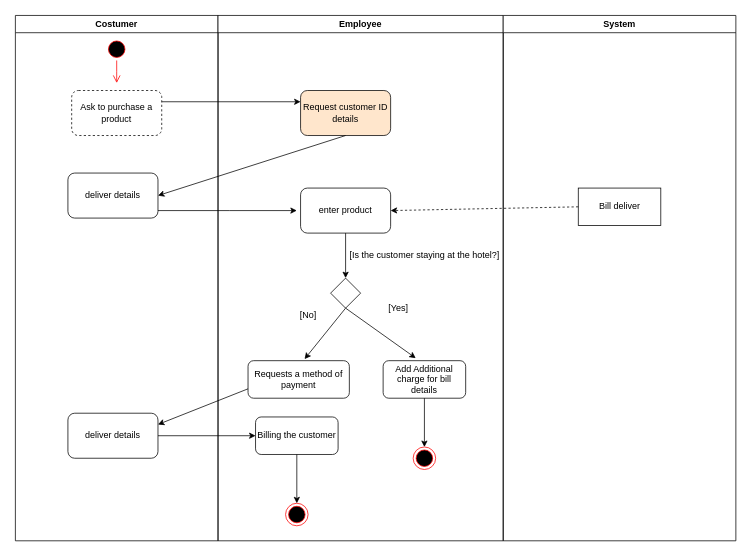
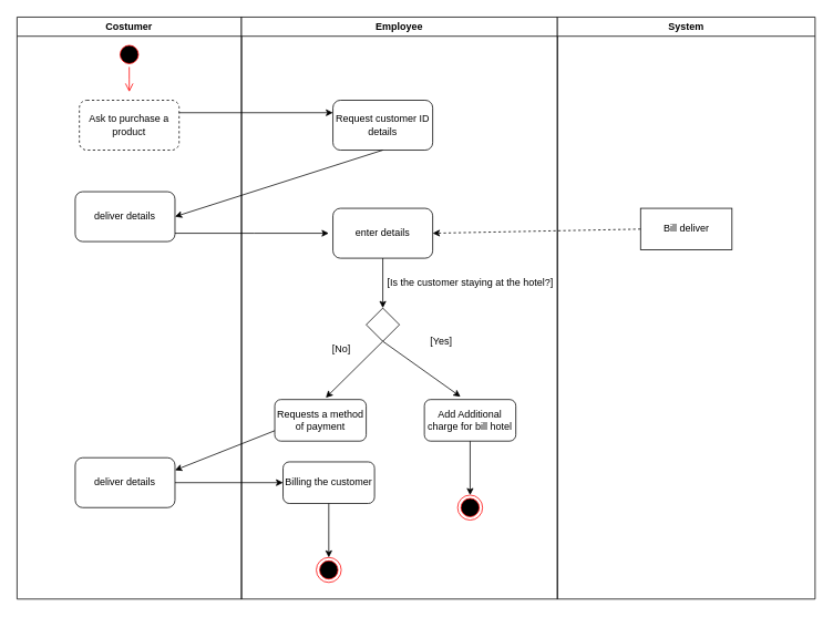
  <mxCell id="0" />
  <mxCell id="1" parent="0" />
  <mxCell id="2" value="Costumer" style="swimlane;" parent="1" vertex="1"><mxGeometry x="20" y="20" width="270" height="700" as="geometry" /></mxCell>
  <mxCell id="3" value="" style="ellipse;html=1;shape=startState;fillColor=#000000;strokeColor=#ff0000;" parent="2" vertex="1"><mxGeometry x="120" y="30" width="30" height="30" as="geometry" /></mxCell>
  <mxCell id="4" value="" style="edgeStyle=orthogonalEdgeStyle;html=1;verticalAlign=bottom;endArrow=open;endSize=8;strokeColor=#ff0000;rounded=0;" parent="2" source="3" edge="1"><mxGeometry relative="1" as="geometry"><mxPoint x="135" y="90" as="targetPoint" /></mxGeometry></mxCell>
  <mxCell id="5" value="Ask to purchase a product" style="rounded=1;whiteSpace=wrap;html=1;dashed=1;" parent="2" vertex="1"><mxGeometry x="75" y="100" width="120" height="60" as="geometry" /></mxCell>
  <mxCell id="6" value="deliver details" style="rounded=1;whiteSpace=wrap;html=1;" parent="2" vertex="1"><mxGeometry x="70" y="210" width="120" height="60" as="geometry" /></mxCell>
  <mxCell id="7" value="deliver details" style="rounded=1;whiteSpace=wrap;html=1;" parent="2" vertex="1"><mxGeometry x="70" y="530" width="120" height="60" as="geometry" /></mxCell>
  <mxCell id="8" value="Employee" style="swimlane;startSize=23;" parent="1" vertex="1"><mxGeometry x="290" y="20" width="380" height="700" as="geometry" /></mxCell>
- <mxCell id="9" value="Request customer ID details" style="rounded=1;whiteSpace=wrap;html=1;fillColor=#ffe6cc;" parent="8" vertex="1"><mxGeometry x="110" y="100" width="120" height="60" as="geometry" /></mxCell>
+ <mxCell id="9" value="Request customer ID details" style="rounded=1;whiteSpace=wrap;html=1;" parent="8" vertex="1"><mxGeometry x="110" y="100" width="120" height="60" as="geometry" /></mxCell>
  <mxCell id="10" value="" style="endArrow=classic;html=1;rounded=0;fontSize=12;exitX=0.5;exitY=1;exitDx=0;exitDy=0;" parent="8" source="9" edge="1"><mxGeometry width="50" height="50" relative="1" as="geometry"><mxPoint x="167.8" y="190.0" as="sourcePoint" /><mxPoint x="-80" y="240" as="targetPoint" /></mxGeometry></mxCell>
  <mxCell id="11" value="" style="endArrow=classic;html=1;rounded=0;fontSize=12;entryX=0;entryY=0.25;entryDx=0;entryDy=0;exitX=1;exitY=0.25;exitDx=0;exitDy=0;" parent="8" edge="1"><mxGeometry width="50" height="50" relative="1" as="geometry"><mxPoint x="-80" y="260" as="sourcePoint" /><mxPoint x="105" y="260" as="targetPoint" /><Array as="points"><mxPoint x="15" y="260" /></Array></mxGeometry></mxCell>
- <mxCell id="12" value="enter product" style="rounded=1;whiteSpace=wrap;html=1;" parent="8" vertex="1"><mxGeometry x="110" y="230" width="120" height="60" as="geometry" /></mxCell>
+ <mxCell id="12" value="enter details" style="rounded=1;whiteSpace=wrap;html=1;" parent="8" vertex="1"><mxGeometry x="110" y="230" width="120" height="60" as="geometry" /></mxCell>
  <mxCell id="13" value="" style="endArrow=classic;html=1;rounded=0;fontSize=12;exitX=0.5;exitY=1;exitDx=0;exitDy=0;" parent="8" source="12" edge="1"><mxGeometry width="50" height="50" relative="1" as="geometry"><mxPoint x="-135" y="380" as="sourcePoint" /><mxPoint x="170" y="350" as="targetPoint" /></mxGeometry></mxCell>
  <mxCell id="14" value="" style="rhombus;whiteSpace=wrap;html=1;" parent="8" vertex="1"><mxGeometry x="150" y="350" width="40" height="40" as="geometry" /></mxCell>
  <mxCell id="15" value="" style="endArrow=classic;html=1;rounded=0;exitX=0.5;exitY=1;exitDx=0;exitDy=0;entryX=0.395;entryY=-0.068;entryDx=0;entryDy=0;entryPerimeter=0;" parent="8" source="14" target="22" edge="1"><mxGeometry width="50" height="50" relative="1" as="geometry"><mxPoint x="240" y="490" as="sourcePoint" /><mxPoint x="250" y="450" as="targetPoint" /></mxGeometry></mxCell>
  <mxCell id="16" value="" style="endArrow=classic;html=1;rounded=0;exitX=0.5;exitY=1;exitDx=0;exitDy=0;entryX=0.558;entryY=-0.043;entryDx=0;entryDy=0;entryPerimeter=0;" parent="8" source="14" target="17" edge="1"><mxGeometry width="50" height="50" relative="1" as="geometry"><mxPoint x="90" y="490" as="sourcePoint" /><mxPoint x="100" y="450" as="targetPoint" /></mxGeometry></mxCell>
- <mxCell id="17" value="Requests a method of payment" style="rounded=1;whiteSpace=wrap;html=1;" parent="8" vertex="1"><mxGeometry x="40" y="460" width="135" height="50" as="geometry" /></mxCell>
+ <mxCell id="17" value="Requests a method of payment" style="rounded=1;whiteSpace=wrap;html=1;" parent="8" vertex="1"><mxGeometry x="40" y="460" width="110" height="50" as="geometry" /></mxCell>
  <mxCell id="18" value="[Is the customer staying at the hotel?]" style="text;html=1;align=center;verticalAlign=middle;resizable=0;points=[];autosize=1;strokeColor=none;fillColor=none;" parent="8" vertex="1"><mxGeometry x="170" y="310" width="210" height="20" as="geometry" /></mxCell>
  <mxCell id="19" value="Billing the customer" style="rounded=1;whiteSpace=wrap;html=1;" parent="8" vertex="1"><mxGeometry x="50" y="535" width="110" height="50" as="geometry" /></mxCell>
  <mxCell id="20" value="" style="ellipse;html=1;shape=endState;fillColor=#000000;strokeColor=#ff0000;" parent="8" vertex="1"><mxGeometry x="90" y="650" width="30" height="30" as="geometry" /></mxCell>
  <mxCell id="21" value="" style="endArrow=classic;html=1;rounded=0;exitX=0.5;exitY=1;exitDx=0;exitDy=0;" parent="8" source="19" target="20" edge="1"><mxGeometry width="50" height="50" relative="1" as="geometry"><mxPoint x="180" y="400" as="sourcePoint" /><mxPoint x="105" y="640" as="targetPoint" /></mxGeometry></mxCell>
- <mxCell id="22" value="Add Additional charge for bill details" style="rounded=1;whiteSpace=wrap;html=1;" parent="8" vertex="1"><mxGeometry x="220" y="460" width="110" height="50" as="geometry" /></mxCell>
+ <mxCell id="22" value="Add Additional charge for bill hotel" style="rounded=1;whiteSpace=wrap;html=1;" parent="8" vertex="1"><mxGeometry x="220" y="460" width="110" height="50" as="geometry" /></mxCell>
  <mxCell id="23" value="" style="ellipse;html=1;shape=endState;fillColor=#000000;strokeColor=#ff0000;" parent="8" vertex="1"><mxGeometry x="260" y="575" width="30" height="30" as="geometry" /></mxCell>
  <mxCell id="24" value="" style="endArrow=classic;html=1;rounded=0;exitX=0.5;exitY=1;exitDx=0;exitDy=0;" parent="8" target="23" edge="1"><mxGeometry width="50" height="50" relative="1" as="geometry"><mxPoint x="275" y="510" as="sourcePoint" /><mxPoint x="105" y="425" as="targetPoint" /></mxGeometry></mxCell>
  <mxCell id="25" value="System" style="swimlane;" parent="1" vertex="1"><mxGeometry x="670" y="20" width="310" height="700" as="geometry" /></mxCell>
  <mxCell id="26" value="Bill deliver" style="html=1;" parent="25" vertex="1"><mxGeometry x="100" y="230" width="110" height="50" as="geometry" /></mxCell>
  <mxCell id="27" value="" style="endArrow=classic;html=1;rounded=0;fontSize=12;entryX=0;entryY=0.25;entryDx=0;entryDy=0;exitX=1;exitY=0.25;exitDx=0;exitDy=0;" parent="1" source="5" target="9" edge="1"><mxGeometry width="50" height="50" relative="1" as="geometry"><mxPoint x="220" y="300" as="sourcePoint" /><mxPoint x="300" y="270" as="targetPoint" /></mxGeometry></mxCell>
  <mxCell id="28" value="" style="endArrow=classic;html=1;rounded=0;fontSize=12;entryX=1;entryY=0.5;entryDx=0;entryDy=0;dashed=1;exitX=0;exitY=0.5;exitDx=0;exitDy=0;" parent="1" source="26" target="12" edge="1"><mxGeometry width="50" height="50" relative="1" as="geometry"><mxPoint x="702" y="280" as="sourcePoint" /><mxPoint x="832" y="290" as="targetPoint" /></mxGeometry></mxCell>
  <mxCell id="29" value="[Yes]" style="text;html=1;align=center;verticalAlign=middle;resizable=0;points=[];autosize=1;strokeColor=none;fillColor=none;" parent="1" vertex="1"><mxGeometry x="510" y="400" width="40" height="20" as="geometry" /></mxCell>
  <mxCell id="30" value="[No]" style="text;html=1;align=center;verticalAlign=middle;resizable=0;points=[];autosize=1;strokeColor=none;fillColor=none;" parent="1" vertex="1"><mxGeometry x="390" y="410" width="40" height="20" as="geometry" /></mxCell>
  <mxCell id="31" value="" style="endArrow=classic;html=1;rounded=0;exitX=0;exitY=0.75;exitDx=0;exitDy=0;entryX=1;entryY=0.25;entryDx=0;entryDy=0;" parent="1" source="17" target="7" edge="1"><mxGeometry width="50" height="50" relative="1" as="geometry"><mxPoint x="470" y="420" as="sourcePoint" /><mxPoint x="190" y="560" as="targetPoint" /></mxGeometry></mxCell>
  <mxCell id="32" value="" style="endArrow=classic;html=1;rounded=0;exitX=1;exitY=0.5;exitDx=0;exitDy=0;entryX=0;entryY=0.5;entryDx=0;entryDy=0;" parent="1" source="7" target="19" edge="1"><mxGeometry width="50" height="50" relative="1" as="geometry"><mxPoint x="350" y="620" as="sourcePoint" /><mxPoint x="340" y="580" as="targetPoint" /></mxGeometry></mxCell>
